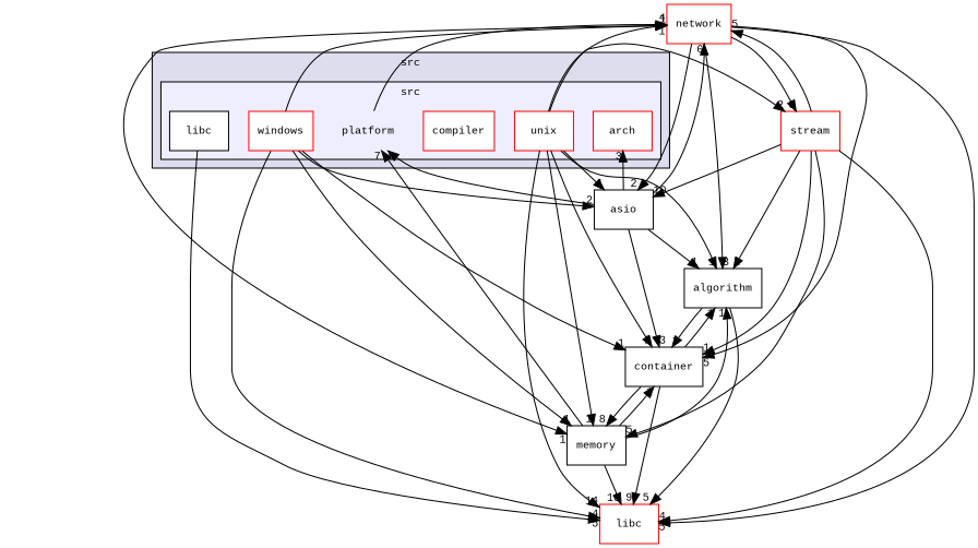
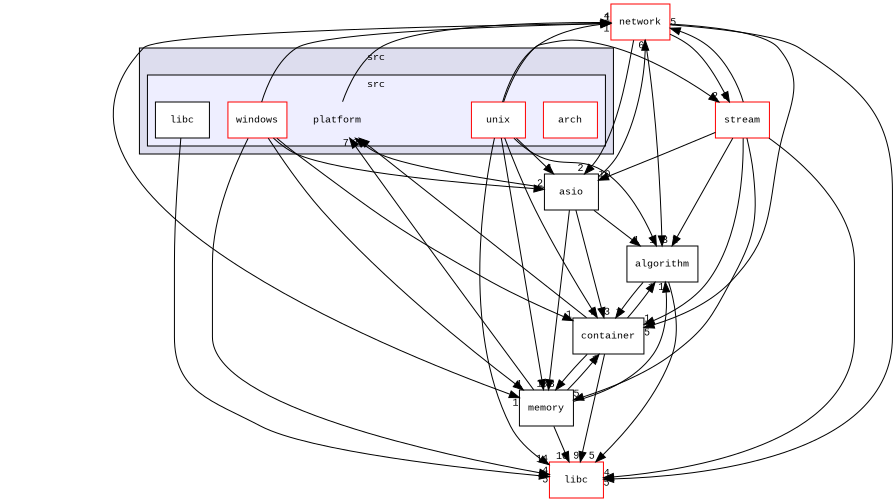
  digraph {
    compound=true
    node [fontname=CourierNew fontsize=10 shape=box color=red fillcolor=white style=filled]
    edge [headlabel=1 labeldistance=1.5 labelfontname=CourierNew labelfontsize=10]
    n1 [label=platform shape=plaintext color="" fillcolor="" style=""]
    n2 [label=arch]
-   n3 [label=compiler]
    n4 [color=black label=libc]
    n5 [label=unix]
    n6 [label=windows]
    n7 [label=network]
    n8 [label=libc]
    n9 [label=stream]
    n10 [label=memory color="" fillcolor="" style=""]
    n11 [label=container color="" fillcolor="" style=""]
    n12 [label=asio color="" fillcolor="" style=""]
    n13 [label=algorithm color="" fillcolor="" style=""]
    subgraph cluster_1 {
      bgcolor="#ddddee"
      fontname=CourierNew
      fontsize=10
      label=src
      pencolor=black
      subgraph cluster_2 {
        bgcolor="#eeeeff"
        fontname=CourierNew
        fontsize=10
        pencolor=black
        n1
        n2
-       n3
        n4
        n5
        n6
      }
    }
    n1 -> n7 [headlabel=4]
    n4 -> n8 [headlabel=4]
    n5 -> n7
    n5 -> n8 [headlabel=14]
    n5 -> n9 [headlabel=2]
    n5 -> n10
    n5 -> n11 [headlabel=2]
    n5 -> n12
    n5 -> n13
    n6 -> n7
    n6 -> n8 [headlabel=5]
    n6 -> n10
    n6 -> n11
    n6 -> n12 [headlabel=2]
    n7 -> n8 [headlabel=4]
    n7 -> n9 [headlabel=3]
    n7 -> n10
    n7 -> n11 [headlabel=5]
    n7 -> n12 [headlabel=2]
    n7 -> n13 [headlabel=3]
    n9 -> n7 [headlabel=5]
    n9 -> n8 [headlabel=5]
    n9 -> n10 [headlabel=5]
    n9 -> n11
    n9 -> n12 [headlabel=10]
    n9 -> n13
    n10 -> n1 [headlabel=7]
    n10 -> n8 [headlabel=10]
    n10 -> n11
    n10 -> n13
+   n11 -> n1 [headlabel=8]
    n11 -> n8 [headlabel=9]
    n11 -> n10 [headlabel=8]
    n11 -> n13
    n12 -> n1 [headlabel=8]
    n12 -> n7 [headlabel=6]
-   n12 -> n2 [headlabel=3]
+   n12 -> n10 [headlabel=3]
    n12 -> n11 [headlabel=3]
    n12 -> n13
    n13 -> n8 [headlabel=5]
    n13 -> n11
  }
